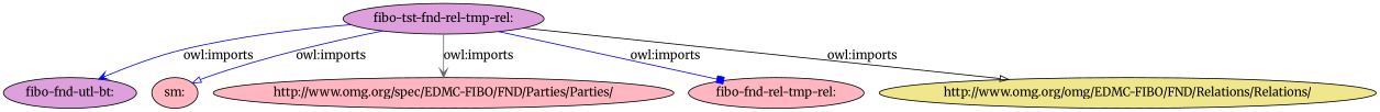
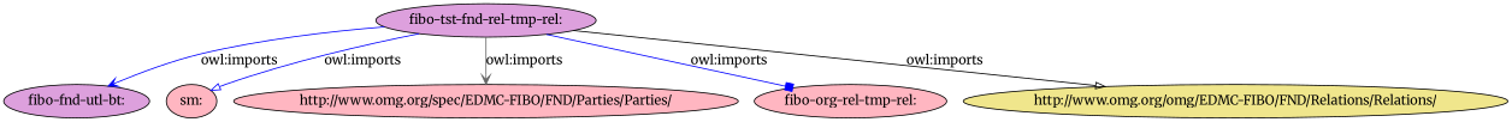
  digraph {
    fontname=Merriweather
    rankdir=TB
    node [fillcolor=lightpink fontname=Merriweather style=filled]
    edge [arrowhead=vee color=blue fontname=Merriweather]
    "fibo-tst-fnd-rel-tmp-rel:" [fillcolor=plum]
    "fibo-fnd-utl-bt:" [fillcolor=plum]
    "sm:"
    "http://www.omg.org/spec/EDMC-FIBO/FND/Parties/Parties/"
-   "fibo-fnd-rel-tmp-rel:"
+   "fibo-fnd-rel-tmp-rel:" [label="fibo-org-rel-tmp-rel:"]
    n6 [fillcolor=khaki label="http://www.omg.org/omg/EDMC-FIBO/FND/Relations/Relations/"]
    "fibo-tst-fnd-rel-tmp-rel:" -> "fibo-fnd-utl-bt:" [label="owl:imports"]
    "fibo-tst-fnd-rel-tmp-rel:" -> "sm:" [arrowhead=onormal label="owl:imports"]
    "fibo-tst-fnd-rel-tmp-rel:" -> "http://www.omg.org/spec/EDMC-FIBO/FND/Parties/Parties/" [color=gray40 label="owl:imports"]
    "fibo-tst-fnd-rel-tmp-rel:" -> "fibo-fnd-rel-tmp-rel:" [arrowhead=box label="owl:imports"]
    "fibo-tst-fnd-rel-tmp-rel:" -> n6 [arrowhead=onormal color=black label="owl:imports"]
  }
